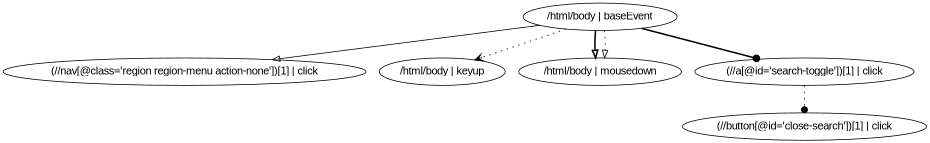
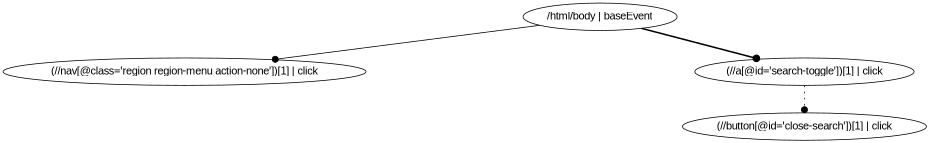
  digraph {
    fontname="Liberation Sans"
    node [fontname="Liberation Sans"]
    edge [arrowhead=dot fontname="Liberation Sans" style=dotted]
    "/html/body | baseEvent"
    "(//nav[@class='region region-menu action-none'])[1] | click"
-   "/html/body | keyup"
-   "/html/body | mousedown"
    "(//a[@id='search-toggle'])[1] | click"
    "(//button[@id='close-search'])[1] | click"
-   "/html/body | baseEvent" -> "(//nav[@class='region region-menu action-none'])[1] | click" [arrowhead=onormal style=solid]
-   "/html/body | baseEvent" -> "/html/body | keyup" [arrowhead=vee]
-   "/html/body | baseEvent" -> "/html/body | mousedown" [arrowhead=onormal style=bold]
-   "/html/body | baseEvent" -> "/html/body | mousedown" [arrowhead=onormal]
+   "/html/body | baseEvent" -> "(//nav[@class='region region-menu action-none'])[1] | click" [style=solid]
    "/html/body | baseEvent" -> "(//a[@id='search-toggle'])[1] | click" [style=bold]
    "(//a[@id='search-toggle'])[1] | click" -> "(//button[@id='close-search'])[1] | click"
  }
